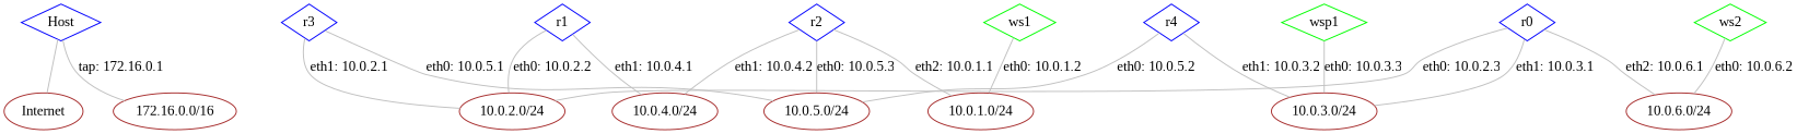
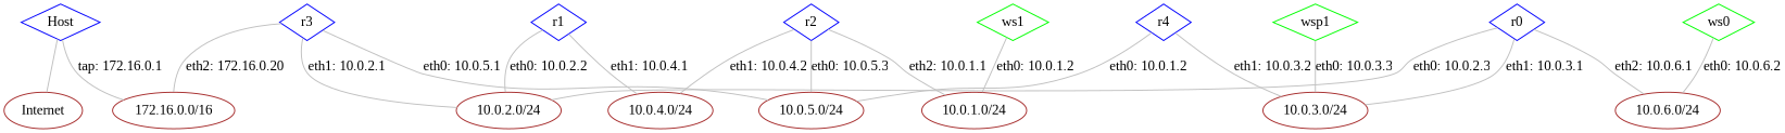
  graph {
    fontname="Liberation Serif"
    node [color=brown fontname="Liberation Serif" shape=diamond]
    edge [color=gray fontname="Liberation Serif"]
    Host [color=blue]
    n2 [label="172.16.0.0/16" shape=ellipse]
    n3 [label=Internet shape=ellipse]
    r1 [color=blue]
    n5 [label="10.0.2.0/24" shape=ellipse]
    n6 [label="10.0.4.0/24" shape=ellipse]
    r2 [color=blue]
    n8 [label="10.0.5.0/24" shape=ellipse]
    n9 [label="10.0.1.0/24" shape=ellipse]
    r3 [color=blue]
    r4 [color=blue]
    n12 [label="10.0.3.0/24" shape=ellipse]
    n13 [color=blue label=r0]
    n14 [label="10.0.6.0/24" shape=ellipse]
    ws1 [color=green]
-   ws2 [color=green]
+   ws2 [color=green label=ws0]
    wsp1 [color=green]
    Host -- n2 [label="tap: 172.16.0.1"]
    Host -- n3
    r1 -- n5 [label="eth0: 10.0.2.2"]
    r1 -- n6 [label="eth1: 10.0.4.1"]
    r2 -- n6 [label="eth1: 10.0.4.2"]
    r2 -- n8 [label="eth0: 10.0.5.3"]
    r2 -- n9 [label="eth2: 10.0.1.1"]
+   r3 -- n2 [label="eth2: 172.16.0.20"]
    r3 -- n5 [label="eth1: 10.0.2.1"]
    r3 -- n8 [label="eth0: 10.0.5.1"]
-   r4 -- n8 [label="eth0: 10.0.5.2"]
+   r4 -- n8 [label="eth0: 10.0.1.2"]
    r4 -- n12 [label="eth1: 10.0.3.2"]
    n13 -- n5 [label="eth0: 10.0.2.3"]
    n13 -- n12 [label="eth1: 10.0.3.1"]
    n13 -- n14 [label="eth2: 10.0.6.1"]
    ws1 -- n9 [label="eth0: 10.0.1.2"]
    ws2 -- n14 [label="eth0: 10.0.6.2"]
    wsp1 -- n12 [label="eth0: 10.0.3.3"]
  }
